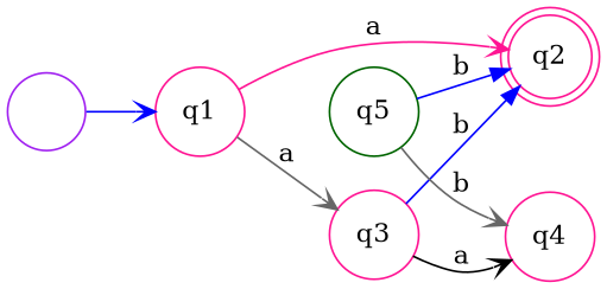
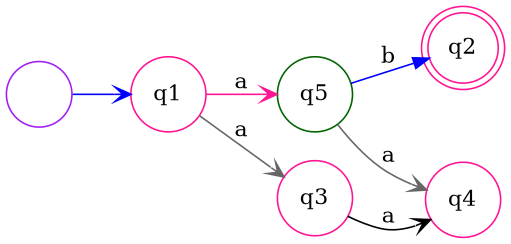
  digraph {
    rankdir=LR
    node [color=deeppink margin=0.1 shape=circle]
    edge [arrowhead=vee color=blue]
    q2 [margin=0 shape=doublecircle]
    q3
    q4
    " " [color=purple width=0]
    q1
    q5 [color=darkgreen]
-   q3 -> q2 [arrowhead=normal label=b]
    q3 -> q4 [color=black label=a]
    " " -> q1
-   q1 -> q2 [color=deeppink label=a]
+   q1 -> q5 [color=deeppink label=a]
    q1 -> q3 [color=gray40 label=a]
    q5 -> q2 [arrowhead=normal label=b]
-   q5 -> q4 [color=gray40 label=b]
+   q5 -> q4 [color=gray40 label=a]
  }
